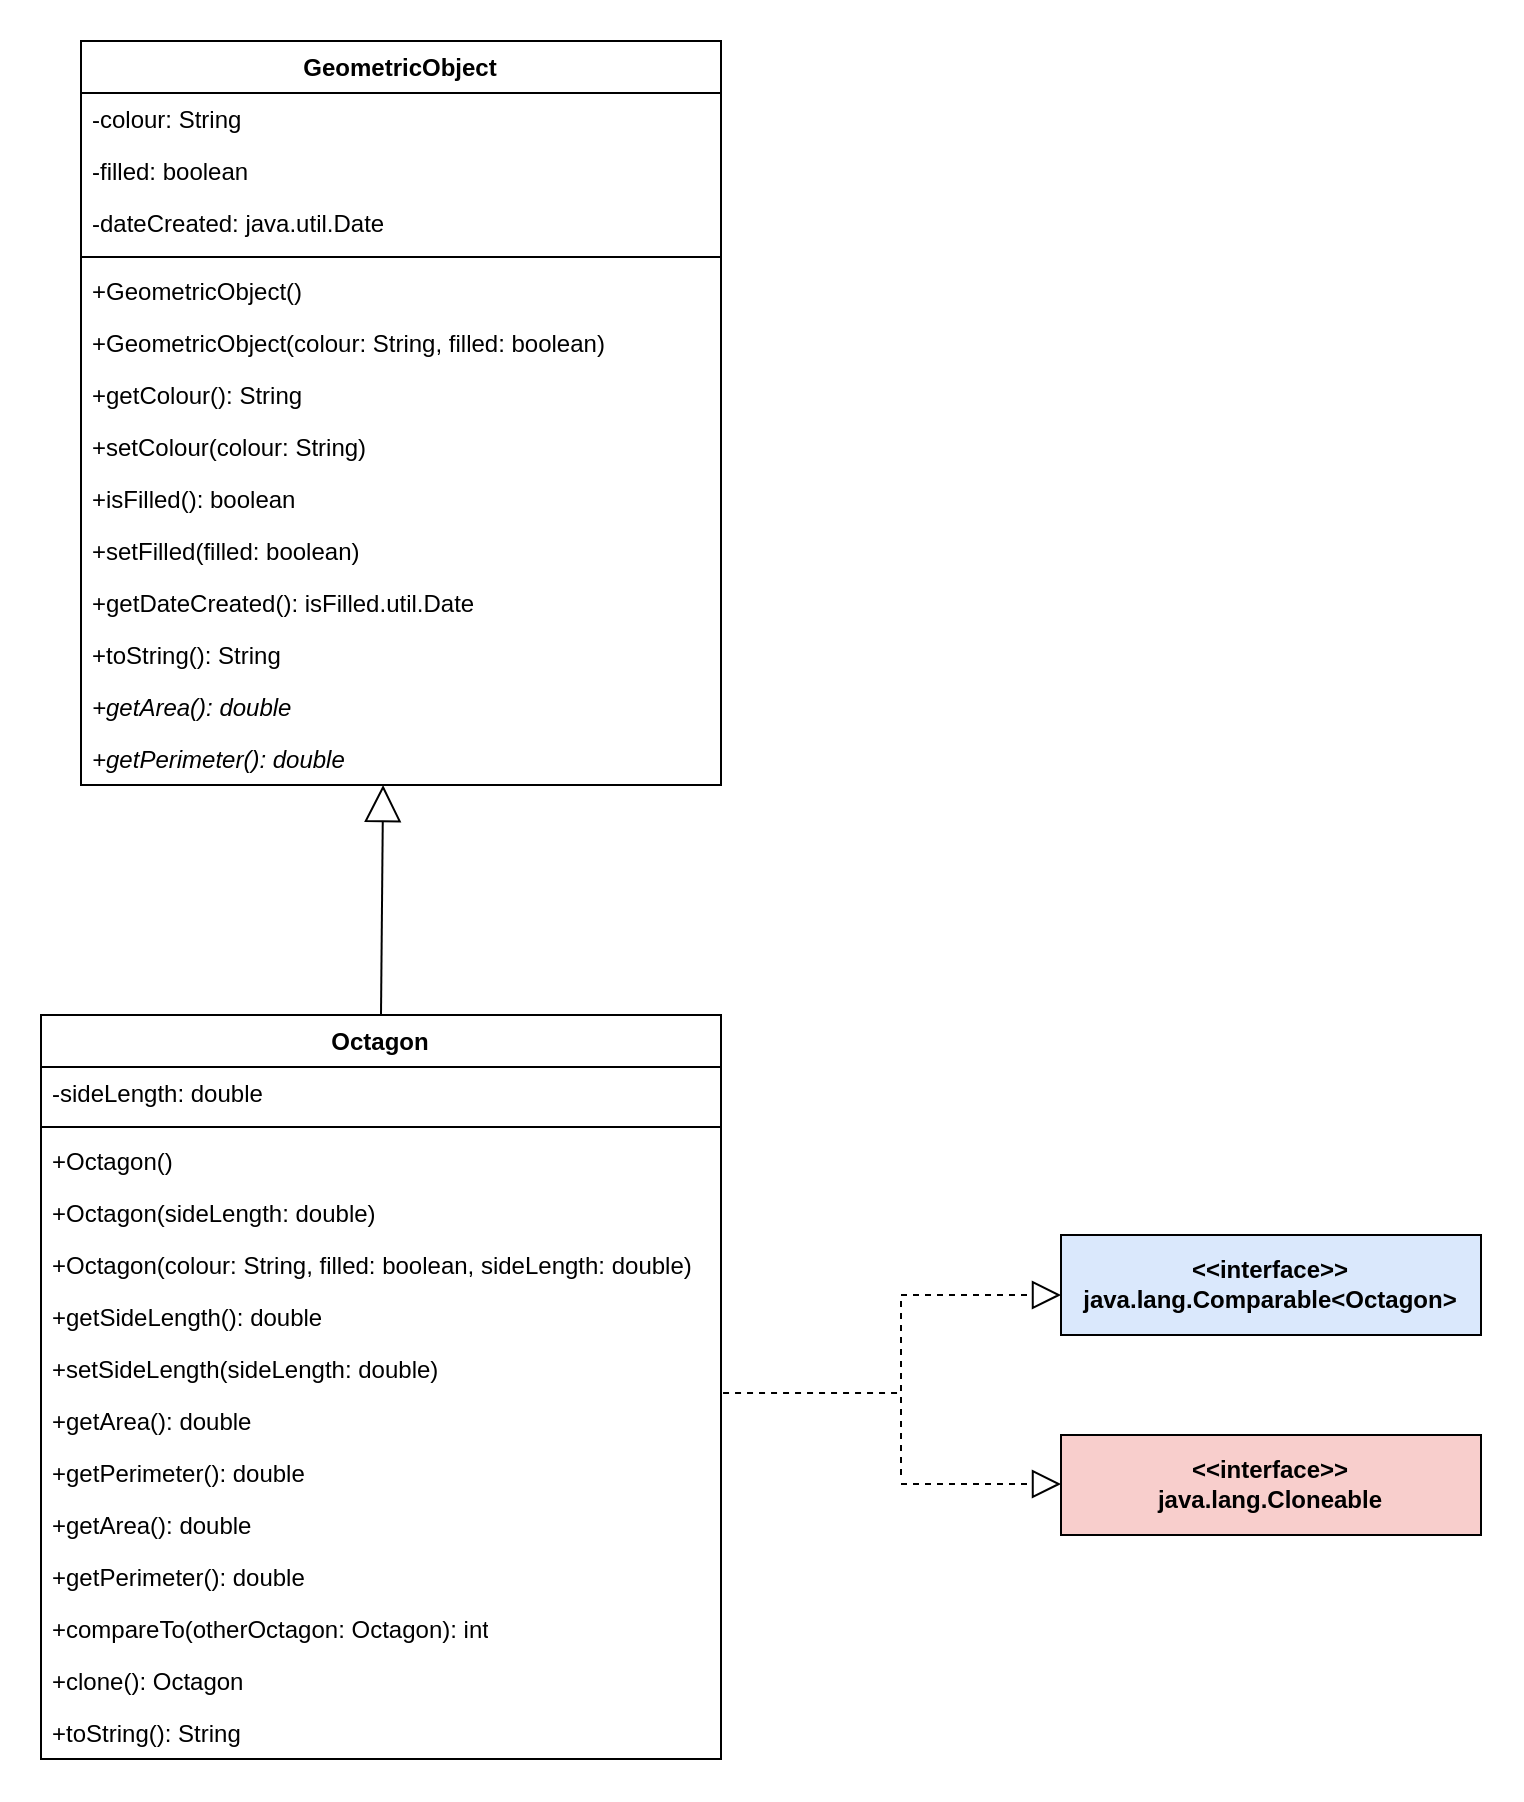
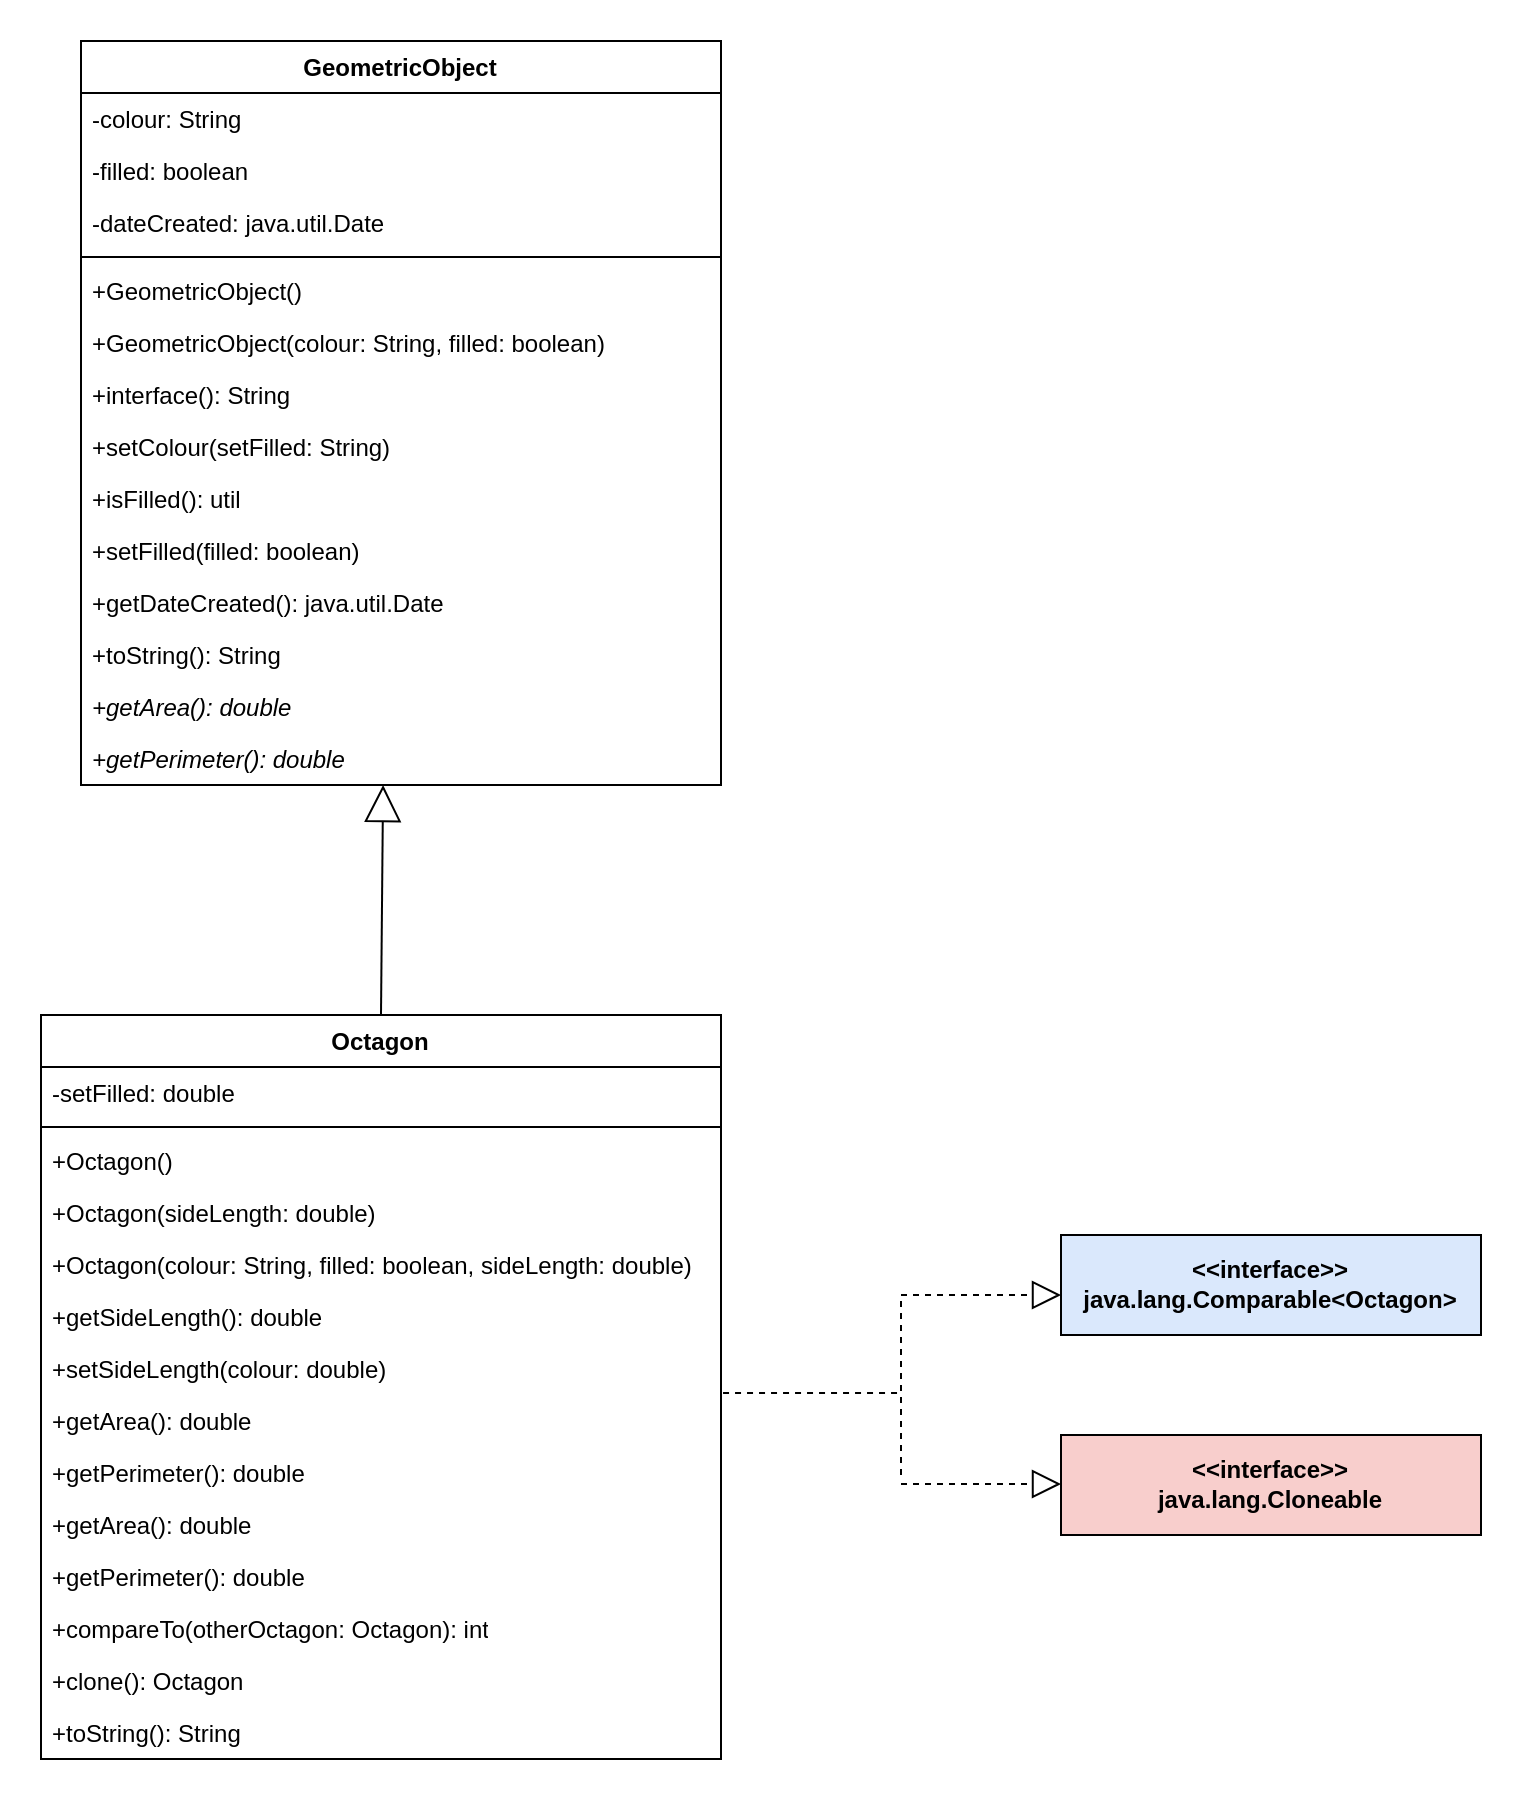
  <mxCell id="0" />
  <mxCell id="1" parent="0" />
  <mxCell id="2" value="GeometricObject" style="swimlane;fontStyle=1;align=center;verticalAlign=top;childLayout=stackLayout;horizontal=1;startSize=26;horizontalStack=0;resizeParent=1;resizeParentMax=0;resizeLast=0;collapsible=1;marginBottom=0;whiteSpace=wrap;html=1;" vertex="1" parent="1"><mxGeometry x="40" y="20" width="320" height="372" as="geometry" /></mxCell>
  <mxCell id="3" value="-colour: String" style="text;strokeColor=none;fillColor=none;align=left;verticalAlign=top;spacingLeft=4;spacingRight=4;overflow=hidden;rotatable=0;points=[[0,0.5],[1,0.5]];portConstraint=eastwest;whiteSpace=wrap;html=1;" vertex="1" parent="2"><mxGeometry y="26" width="320" height="26" as="geometry" /></mxCell>
  <mxCell id="4" value="-filled: boolean" style="text;strokeColor=none;fillColor=none;align=left;verticalAlign=top;spacingLeft=4;spacingRight=4;overflow=hidden;rotatable=0;points=[[0,0.5],[1,0.5]];portConstraint=eastwest;whiteSpace=wrap;html=1;" vertex="1" parent="2"><mxGeometry y="52" width="320" height="26" as="geometry" /></mxCell>
  <mxCell id="5" value="-dateCreated: java.util.Date" style="text;strokeColor=none;fillColor=none;align=left;verticalAlign=top;spacingLeft=4;spacingRight=4;overflow=hidden;rotatable=0;points=[[0,0.5],[1,0.5]];portConstraint=eastwest;whiteSpace=wrap;html=1;" vertex="1" parent="2"><mxGeometry y="78" width="320" height="26" as="geometry" /></mxCell>
  <mxCell id="6" value="" style="line;strokeWidth=1;fillColor=none;align=left;verticalAlign=middle;spacingTop=-1;spacingLeft=3;spacingRight=3;rotatable=0;labelPosition=right;points=[];portConstraint=eastwest;strokeColor=inherit;" vertex="1" parent="2"><mxGeometry y="104" width="320" height="8" as="geometry" /></mxCell>
  <mxCell id="7" value="+GeometricObject()" style="text;strokeColor=none;fillColor=none;align=left;verticalAlign=top;spacingLeft=4;spacingRight=4;overflow=hidden;rotatable=0;points=[[0,0.5],[1,0.5]];portConstraint=eastwest;whiteSpace=wrap;html=1;" vertex="1" parent="2"><mxGeometry y="112" width="320" height="26" as="geometry" /></mxCell>
  <mxCell id="8" value="+GeometricObject(colour: String, filled: boolean)" style="text;strokeColor=none;fillColor=none;align=left;verticalAlign=top;spacingLeft=4;spacingRight=4;overflow=hidden;rotatable=0;points=[[0,0.5],[1,0.5]];portConstraint=eastwest;whiteSpace=wrap;html=1;" vertex="1" parent="2"><mxGeometry y="138" width="320" height="26" as="geometry" /></mxCell>
- <mxCell id="9" value="+getColour(): String" style="text;strokeColor=none;fillColor=none;align=left;verticalAlign=top;spacingLeft=4;spacingRight=4;overflow=hidden;rotatable=0;points=[[0,0.5],[1,0.5]];portConstraint=eastwest;whiteSpace=wrap;html=1;" vertex="1" parent="2"><mxGeometry y="164" width="320" height="26" as="geometry" /></mxCell>
- <mxCell id="10" value="+setColour(colour: String)" style="text;strokeColor=none;fillColor=none;align=left;verticalAlign=top;spacingLeft=4;spacingRight=4;overflow=hidden;rotatable=0;points=[[0,0.5],[1,0.5]];portConstraint=eastwest;whiteSpace=wrap;html=1;" vertex="1" parent="2"><mxGeometry y="190" width="320" height="26" as="geometry" /></mxCell>
- <mxCell id="11" value="+isFilled(): boolean" style="text;strokeColor=none;fillColor=none;align=left;verticalAlign=top;spacingLeft=4;spacingRight=4;overflow=hidden;rotatable=0;points=[[0,0.5],[1,0.5]];portConstraint=eastwest;whiteSpace=wrap;html=1;" vertex="1" parent="2"><mxGeometry y="216" width="320" height="26" as="geometry" /></mxCell>
+ <mxCell id="9" value="+interface(): String" style="text;strokeColor=none;fillColor=none;align=left;verticalAlign=top;spacingLeft=4;spacingRight=4;overflow=hidden;rotatable=0;points=[[0,0.5],[1,0.5]];portConstraint=eastwest;whiteSpace=wrap;html=1;" vertex="1" parent="2"><mxGeometry y="164" width="320" height="26" as="geometry" /></mxCell>
+ <mxCell id="10" value="+setColour(setFilled: String)" style="text;strokeColor=none;fillColor=none;align=left;verticalAlign=top;spacingLeft=4;spacingRight=4;overflow=hidden;rotatable=0;points=[[0,0.5],[1,0.5]];portConstraint=eastwest;whiteSpace=wrap;html=1;" vertex="1" parent="2"><mxGeometry y="190" width="320" height="26" as="geometry" /></mxCell>
+ <mxCell id="11" value="+isFilled(): util" style="text;strokeColor=none;fillColor=none;align=left;verticalAlign=top;spacingLeft=4;spacingRight=4;overflow=hidden;rotatable=0;points=[[0,0.5],[1,0.5]];portConstraint=eastwest;whiteSpace=wrap;html=1;" vertex="1" parent="2"><mxGeometry y="216" width="320" height="26" as="geometry" /></mxCell>
  <mxCell id="12" value="+setFilled(filled: boolean)" style="text;strokeColor=none;fillColor=none;align=left;verticalAlign=top;spacingLeft=4;spacingRight=4;overflow=hidden;rotatable=0;points=[[0,0.5],[1,0.5]];portConstraint=eastwest;whiteSpace=wrap;html=1;" vertex="1" parent="2"><mxGeometry y="242" width="320" height="26" as="geometry" /></mxCell>
- <mxCell id="13" value="+getDateCreated(): isFilled.util.Date" style="text;strokeColor=none;fillColor=none;align=left;verticalAlign=top;spacingLeft=4;spacingRight=4;overflow=hidden;rotatable=0;points=[[0,0.5],[1,0.5]];portConstraint=eastwest;whiteSpace=wrap;html=1;" vertex="1" parent="2"><mxGeometry y="268" width="320" height="26" as="geometry" /></mxCell>
+ <mxCell id="13" value="+getDateCreated(): java.util.Date" style="text;strokeColor=none;fillColor=none;align=left;verticalAlign=top;spacingLeft=4;spacingRight=4;overflow=hidden;rotatable=0;points=[[0,0.5],[1,0.5]];portConstraint=eastwest;whiteSpace=wrap;html=1;" vertex="1" parent="2"><mxGeometry y="268" width="320" height="26" as="geometry" /></mxCell>
  <mxCell id="14" value="+toString(): String" style="text;strokeColor=none;fillColor=none;align=left;verticalAlign=top;spacingLeft=4;spacingRight=4;overflow=hidden;rotatable=0;points=[[0,0.5],[1,0.5]];portConstraint=eastwest;whiteSpace=wrap;html=1;" vertex="1" parent="2"><mxGeometry y="294" width="320" height="26" as="geometry" /></mxCell>
  <mxCell id="15" value="+getArea(): double" style="text;strokeColor=none;fillColor=none;align=left;verticalAlign=top;spacingLeft=4;spacingRight=4;overflow=hidden;rotatable=0;points=[[0,0.5],[1,0.5]];portConstraint=eastwest;whiteSpace=wrap;html=1;fontStyle=2" vertex="1" parent="2"><mxGeometry y="320" width="320" height="26" as="geometry" /></mxCell>
  <mxCell id="16" value="+getPerimeter(): double" style="text;strokeColor=none;fillColor=none;align=left;verticalAlign=top;spacingLeft=4;spacingRight=4;overflow=hidden;rotatable=0;points=[[0,0.5],[1,0.5]];portConstraint=eastwest;whiteSpace=wrap;html=1;fontStyle=2" vertex="1" parent="2"><mxGeometry y="346" width="320" height="26" as="geometry" /></mxCell>
  <mxCell id="17" value="Octagon" style="swimlane;fontStyle=1;align=center;verticalAlign=top;childLayout=stackLayout;horizontal=1;startSize=26;horizontalStack=0;resizeParent=1;resizeParentMax=0;resizeLast=0;collapsible=1;marginBottom=0;whiteSpace=wrap;html=1;" vertex="1" parent="1"><mxGeometry x="20" y="507" width="340" height="372" as="geometry" /></mxCell>
- <mxCell id="18" value="-sideLength: double" style="text;strokeColor=none;fillColor=none;align=left;verticalAlign=top;spacingLeft=4;spacingRight=4;overflow=hidden;rotatable=0;points=[[0,0.5],[1,0.5]];portConstraint=eastwest;whiteSpace=wrap;html=1;" vertex="1" parent="17"><mxGeometry y="26" width="340" height="26" as="geometry" /></mxCell>
+ <mxCell id="18" value="-setFilled: double" style="text;strokeColor=none;fillColor=none;align=left;verticalAlign=top;spacingLeft=4;spacingRight=4;overflow=hidden;rotatable=0;points=[[0,0.5],[1,0.5]];portConstraint=eastwest;whiteSpace=wrap;html=1;" vertex="1" parent="17"><mxGeometry y="26" width="340" height="26" as="geometry" /></mxCell>
  <mxCell id="19" value="" style="line;strokeWidth=1;fillColor=none;align=left;verticalAlign=middle;spacingTop=-1;spacingLeft=3;spacingRight=3;rotatable=0;labelPosition=right;points=[];portConstraint=eastwest;strokeColor=inherit;" vertex="1" parent="17"><mxGeometry y="52" width="340" height="8" as="geometry" /></mxCell>
  <mxCell id="20" value="+Octagon()" style="text;strokeColor=none;fillColor=none;align=left;verticalAlign=top;spacingLeft=4;spacingRight=4;overflow=hidden;rotatable=0;points=[[0,0.5],[1,0.5]];portConstraint=eastwest;whiteSpace=wrap;html=1;" vertex="1" parent="17"><mxGeometry y="60" width="340" height="26" as="geometry" /></mxCell>
  <mxCell id="21" value="+Octagon(sideLength: double)" style="text;strokeColor=none;fillColor=none;align=left;verticalAlign=top;spacingLeft=4;spacingRight=4;overflow=hidden;rotatable=0;points=[[0,0.5],[1,0.5]];portConstraint=eastwest;whiteSpace=wrap;html=1;" vertex="1" parent="17"><mxGeometry y="86" width="340" height="26" as="geometry" /></mxCell>
  <mxCell id="22" value="+Octagon(colour: String, filled: boolean, sideLength: double)" style="text;strokeColor=none;fillColor=none;align=left;verticalAlign=top;spacingLeft=4;spacingRight=4;overflow=hidden;rotatable=0;points=[[0,0.5],[1,0.5]];portConstraint=eastwest;whiteSpace=wrap;html=1;" vertex="1" parent="17"><mxGeometry y="112" width="340" height="26" as="geometry" /></mxCell>
  <mxCell id="23" value="+getSideLength(): double" style="text;strokeColor=none;fillColor=none;align=left;verticalAlign=top;spacingLeft=4;spacingRight=4;overflow=hidden;rotatable=0;points=[[0,0.5],[1,0.5]];portConstraint=eastwest;whiteSpace=wrap;html=1;" vertex="1" parent="17"><mxGeometry y="138" width="340" height="26" as="geometry" /></mxCell>
- <mxCell id="24" value="+setSideLength(sideLength: double)" style="text;strokeColor=none;fillColor=none;align=left;verticalAlign=top;spacingLeft=4;spacingRight=4;overflow=hidden;rotatable=0;points=[[0,0.5],[1,0.5]];portConstraint=eastwest;whiteSpace=wrap;html=1;" vertex="1" parent="17"><mxGeometry y="164" width="340" height="26" as="geometry" /></mxCell>
+ <mxCell id="24" value="+setSideLength(colour: double)" style="text;strokeColor=none;fillColor=none;align=left;verticalAlign=top;spacingLeft=4;spacingRight=4;overflow=hidden;rotatable=0;points=[[0,0.5],[1,0.5]];portConstraint=eastwest;whiteSpace=wrap;html=1;" vertex="1" parent="17"><mxGeometry y="164" width="340" height="26" as="geometry" /></mxCell>
  <mxCell id="25" value="+getArea(): double" style="text;strokeColor=none;fillColor=none;align=left;verticalAlign=top;spacingLeft=4;spacingRight=4;overflow=hidden;rotatable=0;points=[[0,0.5],[1,0.5]];portConstraint=eastwest;whiteSpace=wrap;html=1;" vertex="1" parent="17"><mxGeometry y="190" width="340" height="26" as="geometry" /></mxCell>
  <mxCell id="26" value="+getPerimeter(): double" style="text;strokeColor=none;fillColor=none;align=left;verticalAlign=top;spacingLeft=4;spacingRight=4;overflow=hidden;rotatable=0;points=[[0,0.5],[1,0.5]];portConstraint=eastwest;whiteSpace=wrap;html=1;" vertex="1" parent="17"><mxGeometry y="216" width="340" height="26" as="geometry" /></mxCell>
  <mxCell id="27" value="+getArea(): double" style="text;strokeColor=none;fillColor=none;align=left;verticalAlign=top;spacingLeft=4;spacingRight=4;overflow=hidden;rotatable=0;points=[[0,0.5],[1,0.5]];portConstraint=eastwest;whiteSpace=wrap;html=1;" vertex="1" parent="17"><mxGeometry y="242" width="340" height="26" as="geometry" /></mxCell>
  <mxCell id="28" value="+getPerimeter(): double" style="text;strokeColor=none;fillColor=none;align=left;verticalAlign=top;spacingLeft=4;spacingRight=4;overflow=hidden;rotatable=0;points=[[0,0.5],[1,0.5]];portConstraint=eastwest;whiteSpace=wrap;html=1;" vertex="1" parent="17"><mxGeometry y="268" width="340" height="26" as="geometry" /></mxCell>
  <mxCell id="29" value="+compareTo(otherOctagon: Octagon): int" style="text;strokeColor=none;fillColor=none;align=left;verticalAlign=top;spacingLeft=4;spacingRight=4;overflow=hidden;rotatable=0;points=[[0,0.5],[1,0.5]];portConstraint=eastwest;whiteSpace=wrap;html=1;" vertex="1" parent="17"><mxGeometry y="294" width="340" height="26" as="geometry" /></mxCell>
  <mxCell id="30" value="+clone(): Octagon" style="text;strokeColor=none;fillColor=none;align=left;verticalAlign=top;spacingLeft=4;spacingRight=4;overflow=hidden;rotatable=0;points=[[0,0.5],[1,0.5]];portConstraint=eastwest;whiteSpace=wrap;html=1;" vertex="1" parent="17"><mxGeometry y="320" width="340" height="26" as="geometry" /></mxCell>
  <mxCell id="31" value="+toString(): String" style="text;strokeColor=none;fillColor=none;align=left;verticalAlign=top;spacingLeft=4;spacingRight=4;overflow=hidden;rotatable=0;points=[[0,0.5],[1,0.5]];portConstraint=eastwest;whiteSpace=wrap;html=1;" vertex="1" parent="17"><mxGeometry y="346" width="340" height="26" as="geometry" /></mxCell>
  <mxCell id="32" value="&amp;lt;&amp;lt;interface&amp;gt;&amp;gt;&lt;br&gt;java.lang.Comparable&amp;lt;Octagon&amp;gt;" style="html=1;whiteSpace=wrap;fontStyle=1;fillColor=#dae8fc;" vertex="1" parent="1"><mxGeometry x="530" y="617" width="210" height="50" as="geometry" /></mxCell>
  <mxCell id="33" value="&amp;lt;&amp;lt;interface&amp;gt;&amp;gt;&lt;br&gt;java.lang.Cloneable" style="html=1;whiteSpace=wrap;fontStyle=1;fillColor=#f8cecc;" vertex="1" parent="1"><mxGeometry x="530" y="717" width="210" height="50" as="geometry" /></mxCell>
  <mxCell id="34" value="" style="endArrow=block;dashed=1;endFill=0;endSize=12;html=1;rounded=0;" edge="1" parent="1"><mxGeometry width="160" relative="1" as="geometry"><mxPoint x="450" y="647" as="sourcePoint" /><mxPoint x="530" y="647" as="targetPoint" /></mxGeometry></mxCell>
  <mxCell id="35" value="" style="endArrow=block;dashed=1;endFill=0;endSize=12;html=1;rounded=0;" edge="1" parent="1"><mxGeometry width="160" relative="1" as="geometry"><mxPoint x="450" y="741.5" as="sourcePoint" /><mxPoint x="530" y="741.5" as="targetPoint" /></mxGeometry></mxCell>
  <mxCell id="36" value="" style="endArrow=none;dashed=1;html=1;rounded=0;" edge="1" parent="1"><mxGeometry width="50" height="50" relative="1" as="geometry"><mxPoint x="450" y="737" as="sourcePoint" /><mxPoint x="450" y="647" as="targetPoint" /></mxGeometry></mxCell>
  <mxCell id="37" value="" style="endArrow=none;dashed=1;html=1;rounded=0;exitX=1.003;exitY=0.962;exitDx=0;exitDy=0;exitPerimeter=0;" edge="1" parent="1" source="24"><mxGeometry width="50" height="50" relative="1" as="geometry"><mxPoint x="364.08" y="696.988" as="sourcePoint" /><mxPoint x="450" y="696" as="targetPoint" /></mxGeometry></mxCell>
  <mxCell id="38" value="" style="endArrow=block;endSize=16;endFill=0;html=1;rounded=0;exitX=0.5;exitY=0;exitDx=0;exitDy=0;entryX=0.472;entryY=1;entryDx=0;entryDy=0;entryPerimeter=0;" edge="1" parent="1" source="17" target="16"><mxGeometry width="160" relative="1" as="geometry"><mxPoint x="290" y="407" as="sourcePoint" /><mxPoint x="450" y="407" as="targetPoint" /></mxGeometry></mxCell>
